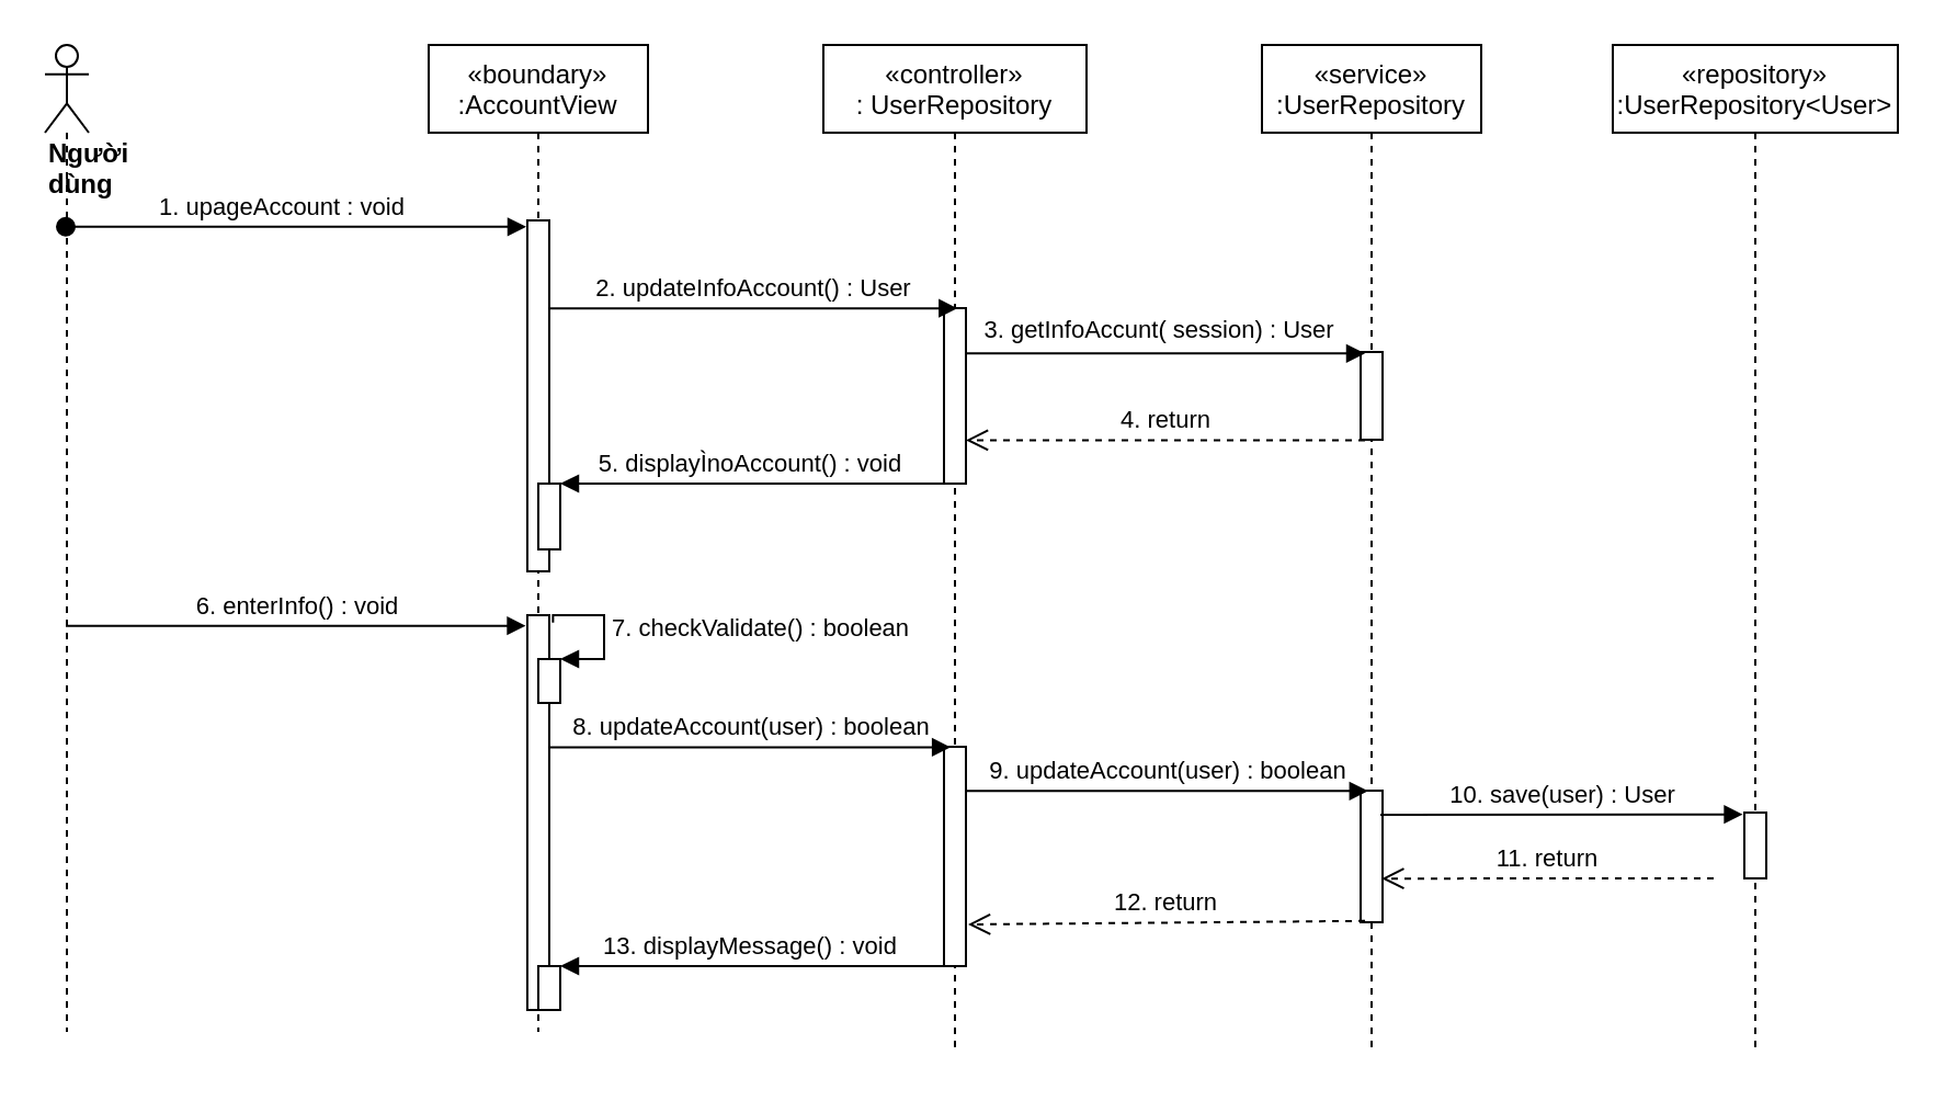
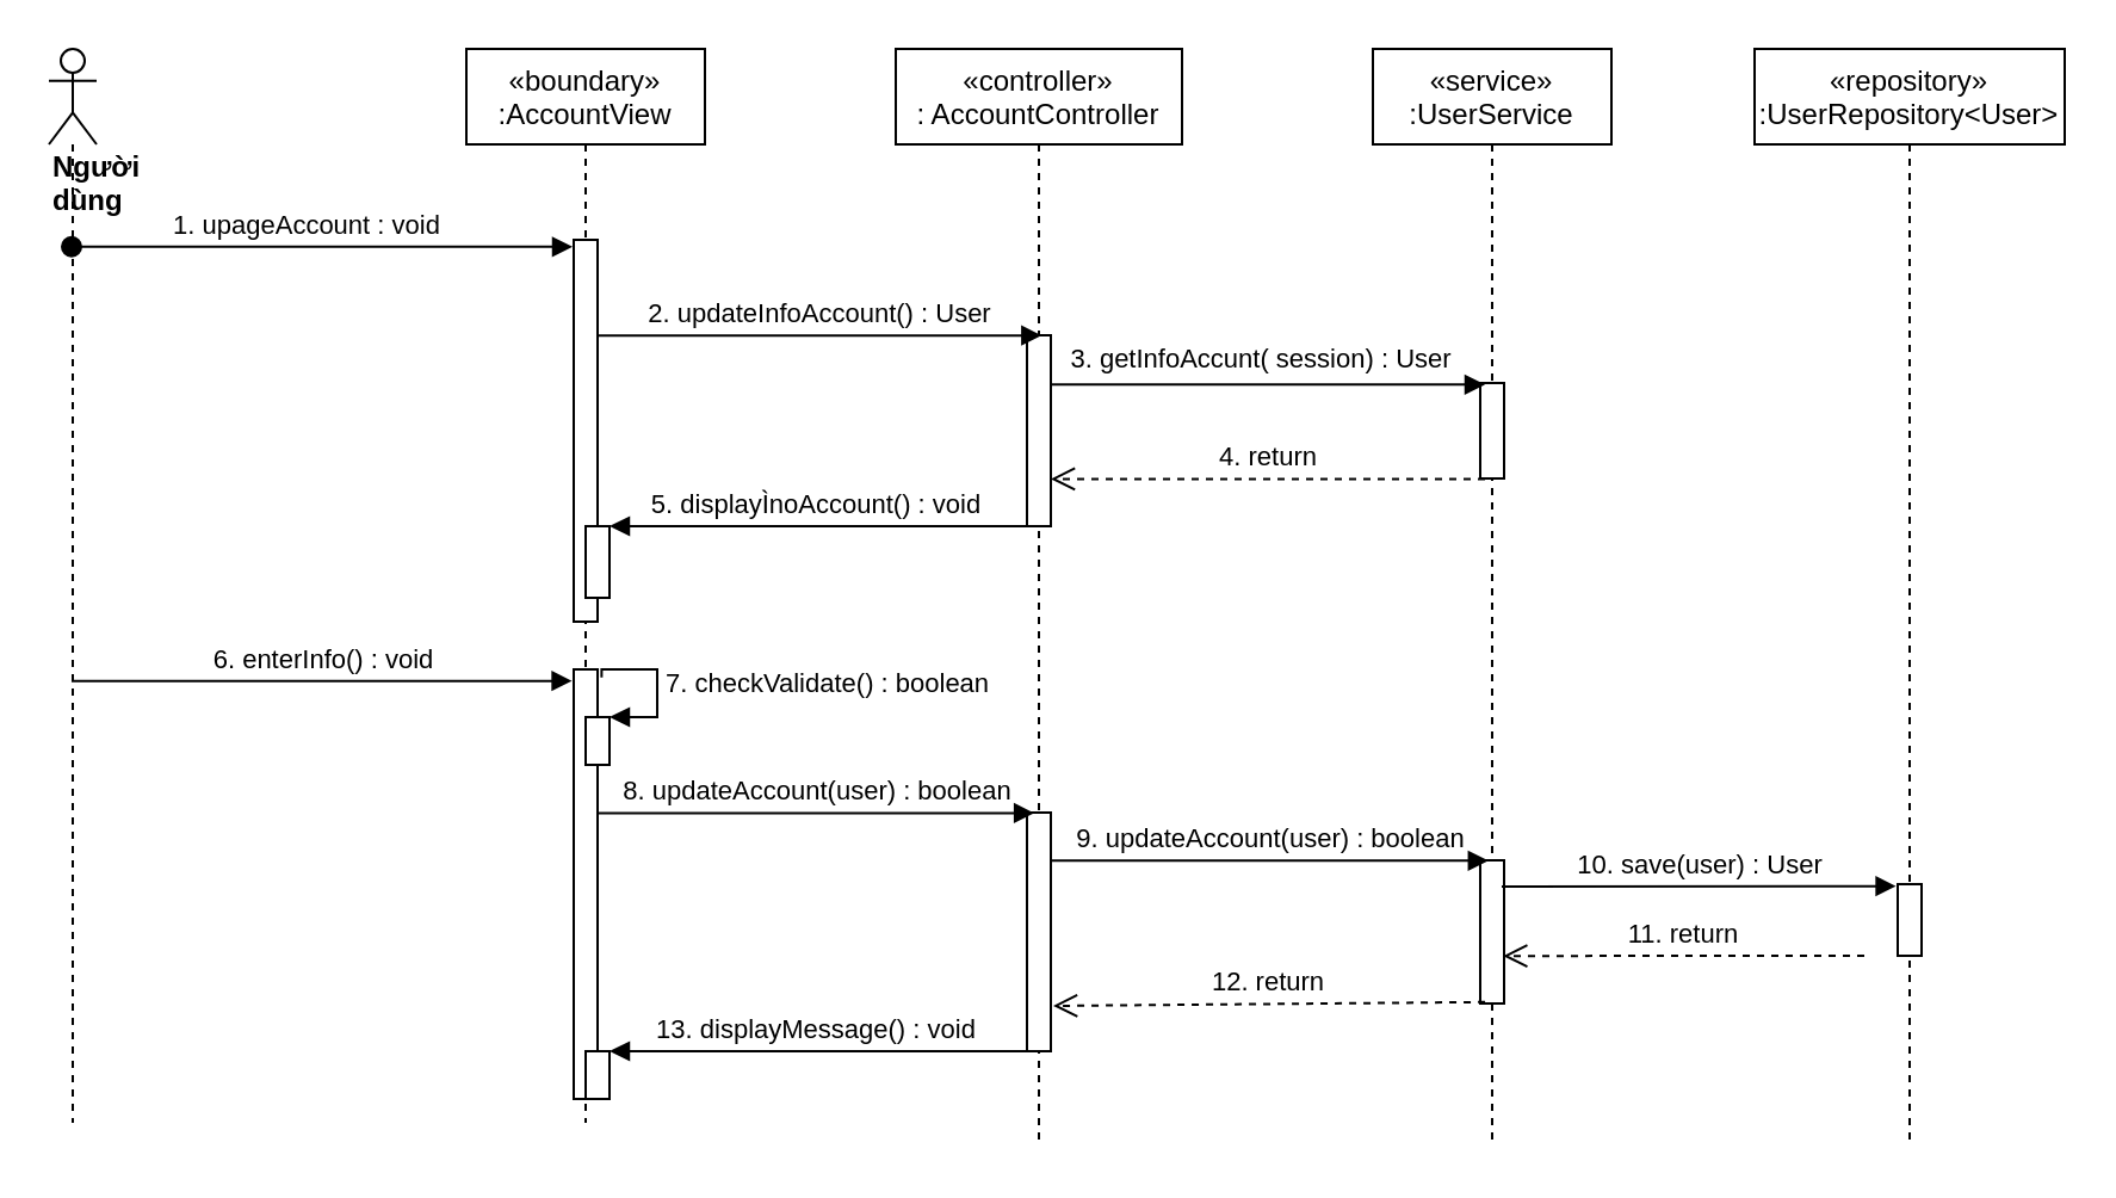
  <mxCell id="0" />
  <mxCell id="1" parent="0" />
  <mxCell id="2" value="«boundary»&#10;:AccountView" style="shape=umlLifeline;perimeter=lifelinePerimeter;container=1;collapsible=0;recursiveResize=0;rounded=0;shadow=0;strokeWidth=1;" parent="1" vertex="1"><mxGeometry x="195" y="20" width="100" height="450" as="geometry" /></mxCell>
  <mxCell id="3" value="" style="points=[];perimeter=orthogonalPerimeter;rounded=0;shadow=0;strokeWidth=1;" parent="2" vertex="1"><mxGeometry x="45" y="80" width="10" height="160" as="geometry" /></mxCell>
  <mxCell id="4" value="" style="html=1;points=[];perimeter=orthogonalPerimeter;" parent="2" vertex="1"><mxGeometry x="45" y="260" width="10" height="180" as="geometry" /></mxCell>
- <mxCell id="5" value="«controller»&#10;: UserRepository" style="shape=umlLifeline;perimeter=lifelinePerimeter;container=1;collapsible=0;recursiveResize=0;rounded=0;shadow=0;strokeWidth=1;" parent="1" vertex="1"><mxGeometry x="375" y="20" width="120" height="460" as="geometry" /></mxCell>
+ <mxCell id="5" value="«controller»&#10;: AccountController" style="shape=umlLifeline;perimeter=lifelinePerimeter;container=1;collapsible=0;recursiveResize=0;rounded=0;shadow=0;strokeWidth=1;" parent="1" vertex="1"><mxGeometry x="375" y="20" width="120" height="460" as="geometry" /></mxCell>
  <mxCell id="6" value="" style="points=[];perimeter=orthogonalPerimeter;rounded=0;shadow=0;strokeWidth=1;" parent="5" vertex="1"><mxGeometry x="55" y="120" width="10" height="80" as="geometry" /></mxCell>
  <mxCell id="7" value="" style="html=1;points=[];perimeter=orthogonalPerimeter;" parent="5" vertex="1"><mxGeometry x="55" y="320" width="10" height="100" as="geometry" /></mxCell>
  <mxCell id="8" value="&lt;div&gt;&lt;b&gt;Người dùng&lt;/b&gt;&lt;/div&gt;" style="shape=umlLifeline;participant=umlActor;perimeter=lifelinePerimeter;whiteSpace=wrap;html=1;container=1;collapsible=0;recursiveResize=0;verticalAlign=top;spacingTop=36;outlineConnect=0;align=left;" parent="1" vertex="1"><mxGeometry x="20" y="20" width="20" height="450" as="geometry" /></mxCell>
  <mxCell id="9" value="1. upageAccount : void" style="verticalAlign=bottom;startArrow=oval;endArrow=block;startSize=8;shadow=0;strokeWidth=1;entryX=-0.05;entryY=0.018;entryDx=0;entryDy=0;entryPerimeter=0;" parent="1" source="8" target="3" edge="1"><mxGeometry x="-0.06" relative="1" as="geometry"><mxPoint x="35" y="110" as="sourcePoint" /><mxPoint as="offset" /></mxGeometry></mxCell>
- <mxCell id="10" value="«service»&#10;:UserRepository" style="shape=umlLifeline;perimeter=lifelinePerimeter;container=1;collapsible=0;recursiveResize=0;rounded=0;shadow=0;strokeWidth=1;" parent="1" vertex="1"><mxGeometry x="575" y="20" width="100" height="460" as="geometry" /></mxCell>
+ <mxCell id="10" value="«service»&#10;:UserService" style="shape=umlLifeline;perimeter=lifelinePerimeter;container=1;collapsible=0;recursiveResize=0;rounded=0;shadow=0;strokeWidth=1;" parent="1" vertex="1"><mxGeometry x="575" y="20" width="100" height="460" as="geometry" /></mxCell>
  <mxCell id="11" value="" style="points=[];perimeter=orthogonalPerimeter;rounded=0;shadow=0;strokeWidth=1;" parent="10" vertex="1"><mxGeometry x="45" y="140" width="10" height="40" as="geometry" /></mxCell>
  <mxCell id="12" value="" style="html=1;points=[];perimeter=orthogonalPerimeter;" parent="10" vertex="1"><mxGeometry x="45" y="340" width="10" height="60" as="geometry" /></mxCell>
  <mxCell id="13" value="2. updateInfoAccount() : User" style="html=1;verticalAlign=bottom;endArrow=block;entryX=0.617;entryY=0.001;entryDx=0;entryDy=0;entryPerimeter=0;" parent="1" source="3" target="6" edge="1"><mxGeometry width="80" relative="1" as="geometry"><mxPoint x="255" y="188" as="sourcePoint" /><mxPoint x="435" y="150" as="targetPoint" /></mxGeometry></mxCell>
  <mxCell id="14" value="" style="html=1;verticalAlign=bottom;endArrow=block;entryX=0.2;entryY=0.017;entryDx=0;entryDy=0;entryPerimeter=0;" parent="1" source="6" target="11" edge="1"><mxGeometry width="80" relative="1" as="geometry"><mxPoint x="544" y="161.68" as="sourcePoint" /><mxPoint x="705" y="162" as="targetPoint" /></mxGeometry></mxCell>
  <mxCell id="15" value="3. getInfoAccunt( session) : User" style="edgeLabel;html=1;align=center;verticalAlign=middle;resizable=0;points=[];" parent="14" vertex="1" connectable="0"><mxGeometry x="-0.077" y="4" relative="1" as="geometry"><mxPoint x="3" y="-7" as="offset" /></mxGeometry></mxCell>
  <mxCell id="16" value="4. return" style="html=1;verticalAlign=bottom;endArrow=open;dashed=1;endSize=8;exitX=0.2;exitY=1.006;exitDx=0;exitDy=0;exitPerimeter=0;" parent="1" source="11" target="6" edge="1"><mxGeometry relative="1" as="geometry"><mxPoint x="780" y="201.015" as="sourcePoint" /><mxPoint x="545" y="201.015" as="targetPoint" /></mxGeometry></mxCell>
  <mxCell id="17" value="5. displayÌnoAccount() : void" style="verticalAlign=bottom;endArrow=block;shadow=0;strokeWidth=1;" parent="1" source="6" target="18" edge="1"><mxGeometry relative="1" as="geometry"><mxPoint x="485" y="259" as="sourcePoint" /><mxPoint x="275" y="259" as="targetPoint" /></mxGeometry></mxCell>
  <mxCell id="18" value="" style="html=1;points=[];perimeter=orthogonalPerimeter;" parent="1" vertex="1"><mxGeometry x="245" y="220" width="10" height="30" as="geometry" /></mxCell>
  <mxCell id="19" value="«repository»&#10;:UserRepository&lt;User&gt;" style="shape=umlLifeline;perimeter=lifelinePerimeter;container=1;collapsible=0;recursiveResize=0;rounded=0;shadow=0;strokeWidth=1;" parent="1" vertex="1"><mxGeometry x="735" y="20" width="130" height="460" as="geometry" /></mxCell>
  <mxCell id="20" value="" style="points=[];perimeter=orthogonalPerimeter;rounded=0;shadow=0;strokeWidth=1;" parent="19" vertex="1"><mxGeometry x="60" y="350" width="10" height="30" as="geometry" /></mxCell>
  <mxCell id="21" value="6. enterInfo() : void" style="html=1;verticalAlign=bottom;endArrow=block;entryX=-0.072;entryY=0.027;entryDx=0;entryDy=0;entryPerimeter=0;" parent="1" source="8" target="4" edge="1"><mxGeometry width="80" relative="1" as="geometry"><mxPoint x="485" y="260" as="sourcePoint" /><mxPoint x="215" y="260" as="targetPoint" /></mxGeometry></mxCell>
  <mxCell id="22" value="" style="html=1;points=[];perimeter=orthogonalPerimeter;" parent="1" vertex="1"><mxGeometry x="245" y="300" width="10" height="20" as="geometry" /></mxCell>
  <mxCell id="23" value="7. checkValidate() : boolean" style="edgeStyle=orthogonalEdgeStyle;html=1;align=left;spacingLeft=2;endArrow=block;rounded=0;entryX=1;entryY=0;exitX=1.169;exitY=0.019;exitDx=0;exitDy=0;exitPerimeter=0;" parent="1" source="4" target="22" edge="1"><mxGeometry relative="1" as="geometry"><mxPoint x="265" y="280" as="sourcePoint" /><Array as="points"><mxPoint x="252" y="280" /><mxPoint x="275" y="280" /><mxPoint x="275" y="300" /></Array></mxGeometry></mxCell>
  <mxCell id="24" value="8. updateAccount(user) : boolean" style="html=1;verticalAlign=bottom;endArrow=block;entryX=0.307;entryY=0.002;entryDx=0;entryDy=0;entryPerimeter=0;" parent="1" source="4" target="7" edge="1"><mxGeometry width="80" relative="1" as="geometry"><mxPoint x="252" y="340" as="sourcePoint" /><mxPoint x="355" y="300" as="targetPoint" /></mxGeometry></mxCell>
  <mxCell id="25" value="9. updateAccount(user) : boolean" style="html=1;verticalAlign=bottom;endArrow=block;entryX=0.341;entryY=0.003;entryDx=0;entryDy=0;entryPerimeter=0;" parent="1" source="7" target="12" edge="1"><mxGeometry width="80" relative="1" as="geometry"><mxPoint x="455" y="370" as="sourcePoint" /><mxPoint x="535" y="370" as="targetPoint" /></mxGeometry></mxCell>
  <mxCell id="26" value="10. save(user) : User" style="html=1;verticalAlign=bottom;endArrow=block;entryX=-0.072;entryY=0.028;entryDx=0;entryDy=0;entryPerimeter=0;" parent="1" target="20" edge="1"><mxGeometry width="80" relative="1" as="geometry"><mxPoint x="629" y="371" as="sourcePoint" /><mxPoint x="535" y="400" as="targetPoint" /></mxGeometry></mxCell>
  <mxCell id="27" value="11. return" style="html=1;verticalAlign=bottom;endArrow=open;dashed=1;endSize=8;entryX=0.962;entryY=0.668;entryDx=0;entryDy=0;entryPerimeter=0;" parent="1" target="12" edge="1"><mxGeometry relative="1" as="geometry"><mxPoint x="781" y="400" as="sourcePoint" /><mxPoint x="645" y="400" as="targetPoint" /></mxGeometry></mxCell>
  <mxCell id="28" value="12. return" style="html=1;verticalAlign=bottom;endArrow=open;dashed=1;endSize=8;exitX=0.203;exitY=0.99;exitDx=0;exitDy=0;exitPerimeter=0;" parent="1" source="12" edge="1"><mxGeometry relative="1" as="geometry"><mxPoint x="535" y="400" as="sourcePoint" /><mxPoint x="441" y="421" as="targetPoint" /></mxGeometry></mxCell>
  <mxCell id="29" value="13. displayMessage() : void" style="verticalAlign=bottom;endArrow=block;shadow=0;strokeWidth=1;" parent="1" source="7" target="30" edge="1"><mxGeometry relative="1" as="geometry"><mxPoint x="420" y="440" as="sourcePoint" /><mxPoint x="265" y="440" as="targetPoint" /></mxGeometry></mxCell>
  <mxCell id="30" value="" style="html=1;points=[];perimeter=orthogonalPerimeter;" parent="1" vertex="1"><mxGeometry x="245" y="440" width="10" height="20" as="geometry" /></mxCell>
